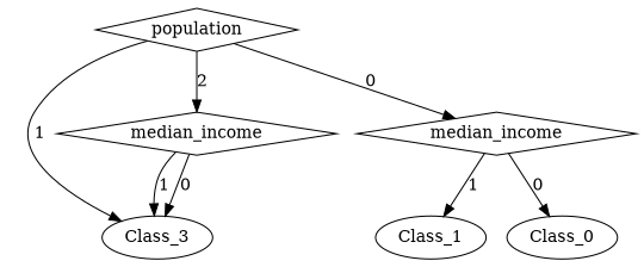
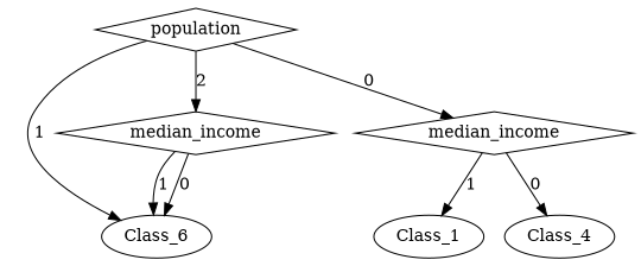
  digraph {
-   n1 [label=Class_3]
+   n1 [label=Class_6]
    n2 [label=Class_1]
-   n3 [label=Class_0]
+   n3 [label=Class_4]
    n4 [label=median_income shape=diamond]
    n5 [label=median_income shape=diamond]
    n6 [label=population shape=diamond]
    n4 -> n1 [label=1]
    n4 -> n1 [label=0]
    n5 -> n2 [label=1]
    n5 -> n3 [label=0]
    n6 -> n1 [label=1]
    n6 -> n4 [label=2]
    n6 -> n5 [label=0]
  }
